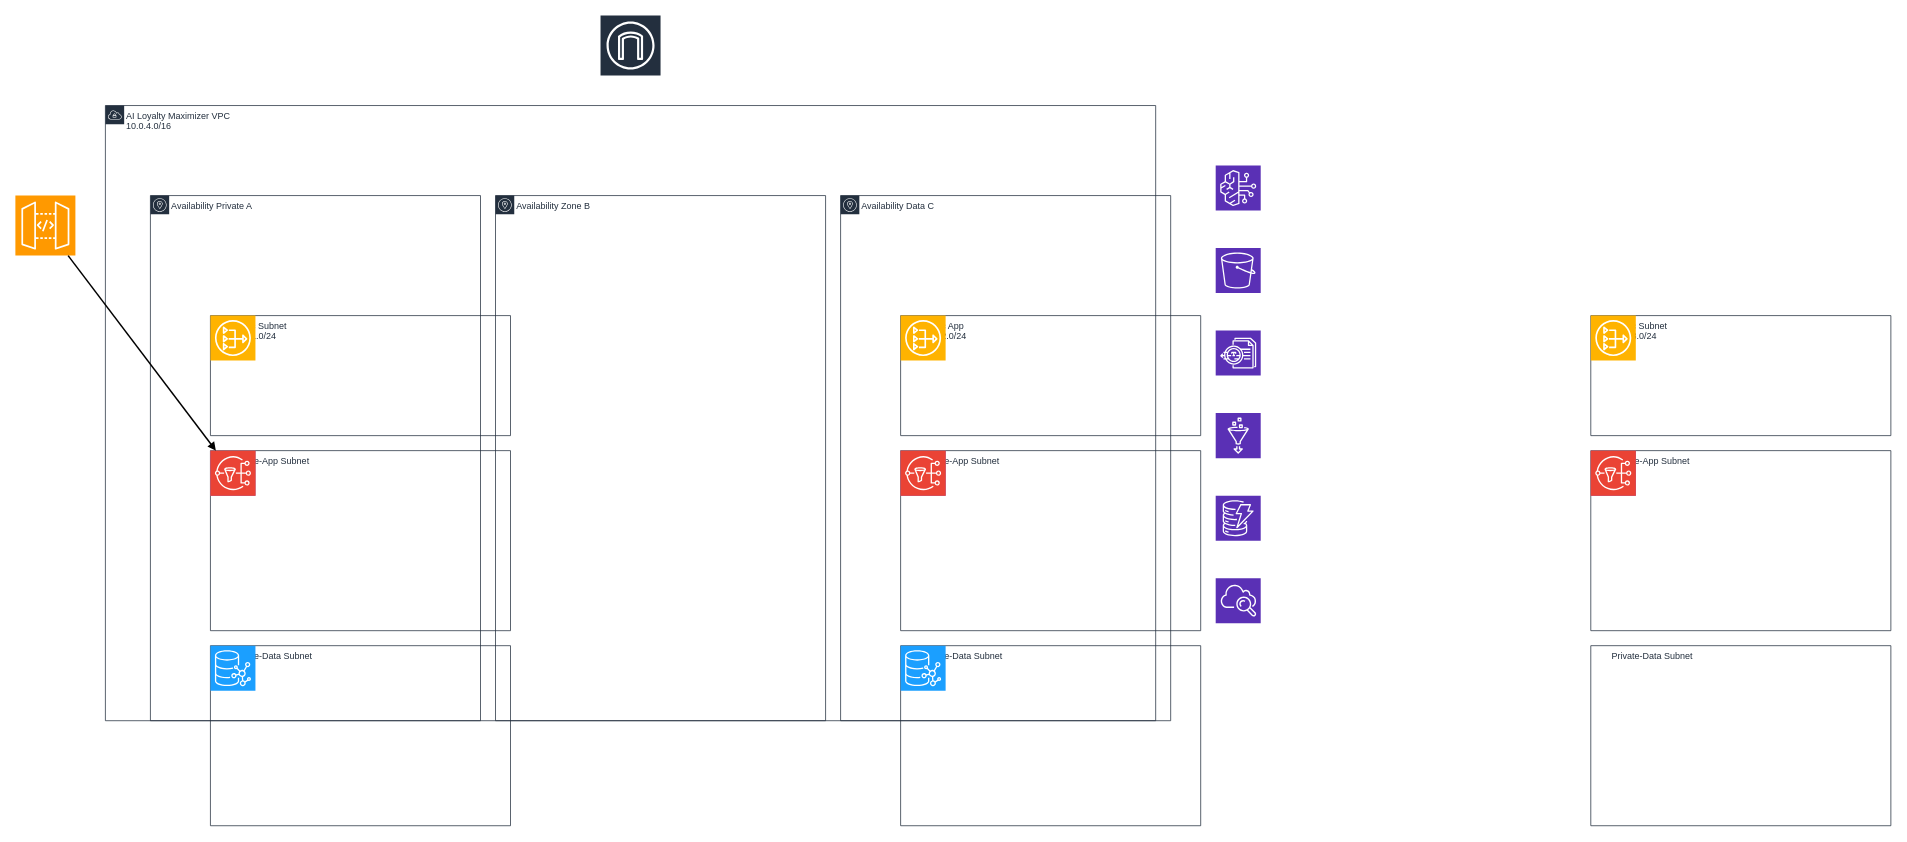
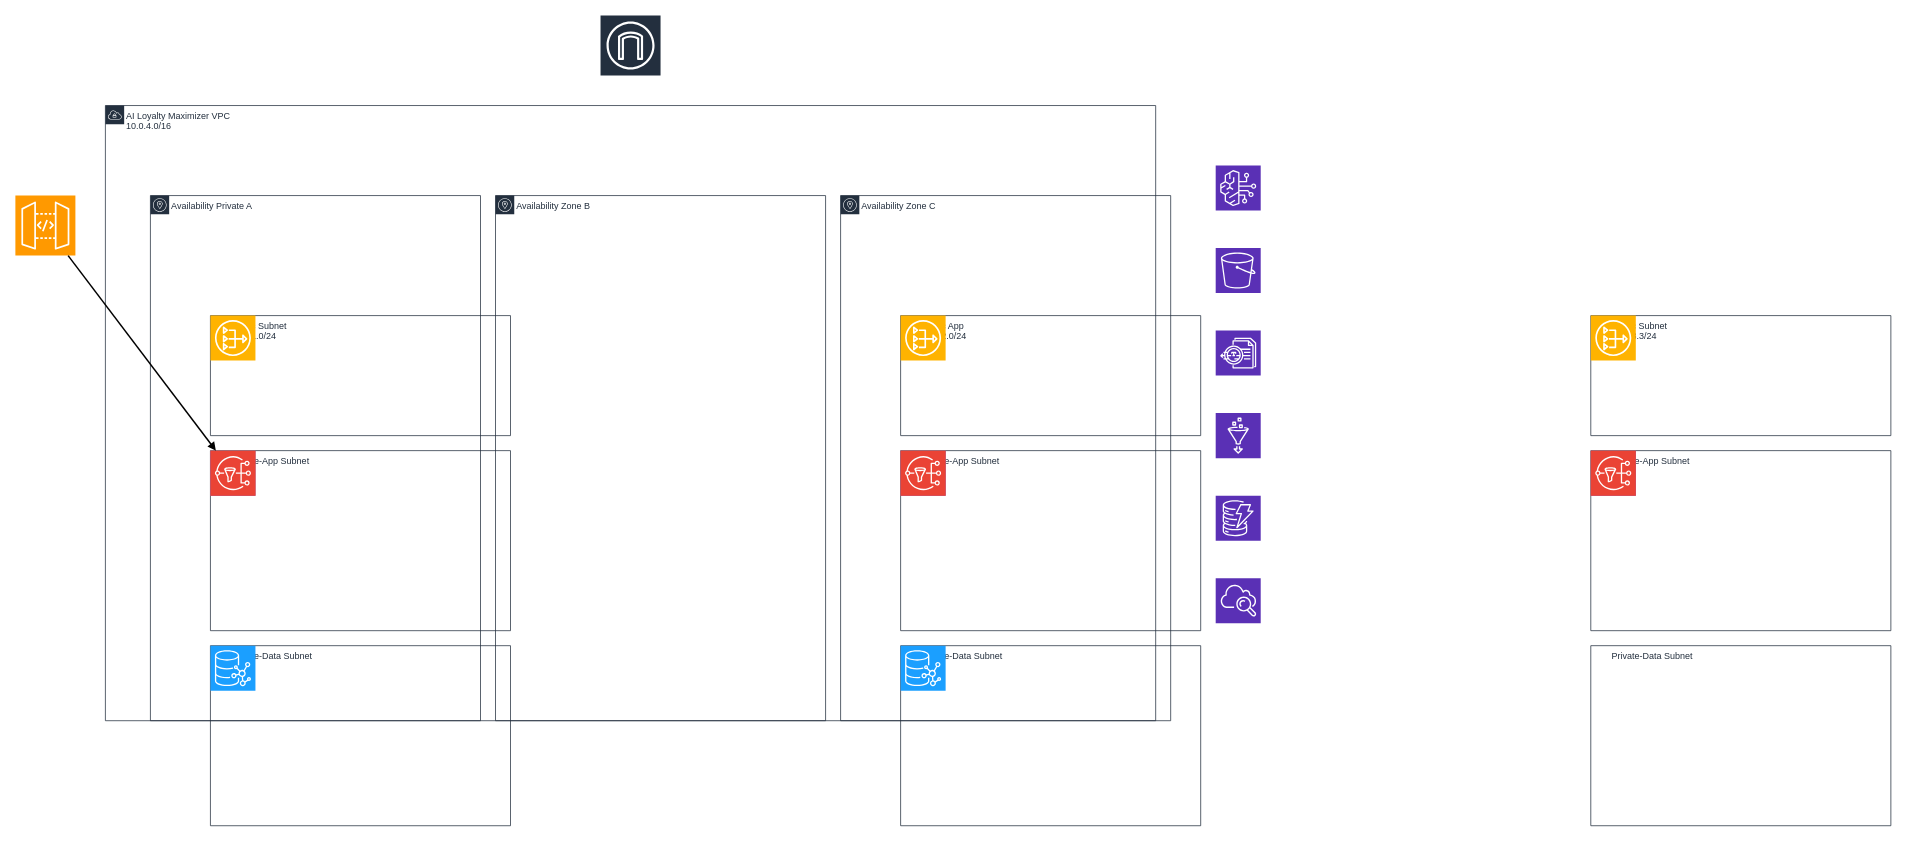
  <mxCell id="0" />
  <mxCell id="1" parent="0" />
  <mxCell id="2" parent="1" value="AI Loyalty Maximizer VPC&#10;10.0.4.0/16" style="shape=mxgraph.aws4.group;grIcon=mxgraph.aws4.group_vpc;fillColor=none;strokeColor=#232F3E;fontColor=#232F3E;html=1;verticalAlign=top;align=left;spacingLeft=26;" vertex="1"><mxGeometry x="140" y="140" width="1400" height="820" as="geometry" /></mxCell>
  <mxCell id="3" parent="2" value="Availability Private A" style="shape=mxgraph.aws4.group;grIcon=mxgraph.aws4.group_availability_zone;fillColor=none;strokeColor=#232F3E;fontColor=#232F3E;html=1;verticalAlign=top;align=left;spacingLeft=26;" vertex="1"><mxGeometry x="60.0" y="120" width="440.0" height="700" as="geometry" /></mxCell>
  <mxCell id="4" parent="2" value="Availability Zone B" style="shape=mxgraph.aws4.group;grIcon=mxgraph.aws4.group_availability_zone;fillColor=none;strokeColor=#232F3E;fontColor=#232F3E;html=1;verticalAlign=top;align=left;spacingLeft=26;" vertex="1"><mxGeometry x="520.0" y="120" width="440.0" height="700" as="geometry" /></mxCell>
- <mxCell id="5" parent="2" value="Availability Data C" style="shape=mxgraph.aws4.group;grIcon=mxgraph.aws4.group_availability_zone;fillColor=none;strokeColor=#232F3E;fontColor=#232F3E;html=1;verticalAlign=top;align=left;spacingLeft=26;" vertex="1"><mxGeometry x="980.0" y="120" width="440.0" height="700" as="geometry" /></mxCell>
+ <mxCell id="5" parent="2" value="Availability Zone C" style="shape=mxgraph.aws4.group;grIcon=mxgraph.aws4.group_availability_zone;fillColor=none;strokeColor=#232F3E;fontColor=#232F3E;html=1;verticalAlign=top;align=left;spacingLeft=26;" vertex="1"><mxGeometry x="980.0" y="120" width="440.0" height="700" as="geometry" /></mxCell>
  <mxCell id="6" parent="3" value="Public Subnet&#10;10.0.1.0/24" style="shape=mxgraph.aws4.group;grIcon=mxgraph.aws4.group_public_subnet;fillColor=none;strokeColor=#232F3E;fontColor=#232F3E;html=1;verticalAlign=top;align=left;spacingLeft=26;" vertex="1"><mxGeometry x="80.0" y="160" width="400.0" height="160" as="geometry" /></mxCell>
  <mxCell id="7" parent="3" value="Private-App Subnet" style="shape=mxgraph.aws4.group;grIcon=mxgraph.aws4.group_private_subnet;fillColor=none;strokeColor=#232F3E;fontColor=#232F3E;html=1;verticalAlign=top;align=left;spacingLeft=26;" vertex="1"><mxGeometry x="80.0" y="340" width="400.0" height="240" as="geometry" /></mxCell>
  <mxCell id="8" parent="3" value="Private-Data Subnet" style="shape=mxgraph.aws4.group;grIcon=mxgraph.aws4.group_private_subnet;fillColor=none;strokeColor=#232F3E;fontColor=#232F3E;html=1;verticalAlign=top;align=left;spacingLeft=26;" vertex="1"><mxGeometry x="80.0" y="600" width="400.0" height="240" as="geometry" /></mxCell>
  <mxCell id="9" parent="4" value="Public App&#10;10.0.2.0/24" style="shape=mxgraph.aws4.group;grIcon=mxgraph.aws4.group_public_subnet;fillColor=none;strokeColor=#232F3E;fontColor=#232F3E;html=1;verticalAlign=top;align=left;spacingLeft=26;" vertex="1"><mxGeometry x="540.0" y="160" width="400.0" height="160" as="geometry" /></mxCell>
  <mxCell id="10" parent="4" value="Private-App Subnet" style="shape=mxgraph.aws4.group;grIcon=mxgraph.aws4.group_private_subnet;fillColor=none;strokeColor=#232F3E;fontColor=#232F3E;html=1;verticalAlign=top;align=left;spacingLeft=26;" vertex="1"><mxGeometry x="540.0" y="340" width="400.0" height="240" as="geometry" /></mxCell>
  <mxCell id="11" parent="4" value="Private-Data Subnet" style="shape=mxgraph.aws4.group;grIcon=mxgraph.aws4.group_private_subnet;fillColor=none;strokeColor=#232F3E;fontColor=#232F3E;html=1;verticalAlign=top;align=left;spacingLeft=26;" vertex="1"><mxGeometry x="540.0" y="600" width="400.0" height="240" as="geometry" /></mxCell>
- <mxCell id="12" parent="5" value="Public Subnet&#10;10.0.3.0/24" style="shape=mxgraph.aws4.group;grIcon=mxgraph.aws4.group_public_subnet;fillColor=none;strokeColor=#232F3E;fontColor=#232F3E;html=1;verticalAlign=top;align=left;spacingLeft=26;" vertex="1"><mxGeometry x="1000.0" y="160" width="400.0" height="160" as="geometry" /></mxCell>
+ <mxCell id="12" parent="5" value="Public Subnet&#10;10.0.3.3/24" style="shape=mxgraph.aws4.group;grIcon=mxgraph.aws4.group_public_subnet;fillColor=none;strokeColor=#232F3E;fontColor=#232F3E;html=1;verticalAlign=top;align=left;spacingLeft=26;" vertex="1"><mxGeometry x="1000.0" y="160" width="400.0" height="160" as="geometry" /></mxCell>
  <mxCell id="13" parent="5" value="Private-App Subnet" style="shape=mxgraph.aws4.group;grIcon=mxgraph.aws4.group_private_subnet;fillColor=none;strokeColor=#232F3E;fontColor=#232F3E;html=1;verticalAlign=top;align=left;spacingLeft=26;" vertex="1"><mxGeometry x="1000.0" y="340" width="400.0" height="240" as="geometry" /></mxCell>
  <mxCell id="14" parent="5" value="Private-Data Subnet" style="shape=mxgraph.aws4.group;grIcon=mxgraph.aws4.group_private_subnet;fillColor=none;strokeColor=#232F3E;fontColor=#232F3E;html=1;verticalAlign=top;align=left;spacingLeft=26;" vertex="1"><mxGeometry x="1000.0" y="600" width="400.0" height="240" as="geometry" /></mxCell>
  <mxCell id="15" parent="6" style="shape=mxgraph.aws4.resourceIcon;resIcon=mxgraph.aws4.nat_gateway;fillColor=#FFB300;strokeColor=#FFFFFF;gradientColor=none;verticalLabelPosition=bottom;verticalAlign=top;html=1;" vertex="1"><mxGeometry x="0" y="0" width="60" height="60" as="geometry" /></mxCell>
  <mxCell id="16" parent="9" style="shape=mxgraph.aws4.resourceIcon;resIcon=mxgraph.aws4.nat_gateway;fillColor=#FFB300;strokeColor=#FFFFFF;gradientColor=none;verticalLabelPosition=bottom;verticalAlign=top;html=1;" vertex="1"><mxGeometry x="0" y="0" width="60" height="60" as="geometry" /></mxCell>
  <mxCell id="17" parent="12" style="shape=mxgraph.aws4.resourceIcon;resIcon=mxgraph.aws4.nat_gateway;fillColor=#FFB300;strokeColor=#FFFFFF;gradientColor=none;verticalLabelPosition=bottom;verticalAlign=top;html=1;" vertex="1"><mxGeometry x="0" y="0" width="60" height="60" as="geometry" /></mxCell>
  <mxCell id="18" parent="7" style="shape=mxgraph.aws4.resourceIcon;resIcon=mxgraph.aws4.lambda_function;fillColor=#F58A1F;strokeColor=#FFFFFF;gradientColor=none;verticalLabelPosition=bottom;verticalAlign=top;html=1;" vertex="1"><mxGeometry x="0" y="0" width="60" height="60" as="geometry" /></mxCell>
  <mxCell id="19" parent="7" style="shape=mxgraph.aws4.resourceIcon;resIcon=mxgraph.aws4.step_functions;fillColor=#8056E0;strokeColor=#FFFFFF;gradientColor=none;verticalLabelPosition=bottom;verticalAlign=top;html=1;" vertex="1"><mxGeometry x="0" y="0" width="60" height="60" as="geometry" /></mxCell>
  <mxCell id="20" parent="7" style="shape=mxgraph.aws4.resourceIcon;resIcon=mxgraph.aws4.sns;fillColor=#EA4335;strokeColor=#FFFFFF;gradientColor=none;verticalLabelPosition=bottom;verticalAlign=top;html=1;" vertex="1"><mxGeometry x="0" y="0" width="60" height="60" as="geometry" /></mxCell>
  <mxCell id="21" parent="10" style="shape=mxgraph.aws4.resourceIcon;resIcon=mxgraph.aws4.lambda_function;fillColor=#F58A1F;strokeColor=#FFFFFF;gradientColor=none;verticalLabelPosition=bottom;verticalAlign=top;html=1;" vertex="1"><mxGeometry x="0" y="0" width="60" height="60" as="geometry" /></mxCell>
  <mxCell id="22" parent="10" style="shape=mxgraph.aws4.resourceIcon;resIcon=mxgraph.aws4.step_functions;fillColor=#8056E0;strokeColor=#FFFFFF;gradientColor=none;verticalLabelPosition=bottom;verticalAlign=top;html=1;" vertex="1"><mxGeometry x="0" y="0" width="60" height="60" as="geometry" /></mxCell>
  <mxCell id="23" parent="10" style="shape=mxgraph.aws4.resourceIcon;resIcon=mxgraph.aws4.sns;fillColor=#EA4335;strokeColor=#FFFFFF;gradientColor=none;verticalLabelPosition=bottom;verticalAlign=top;html=1;" vertex="1"><mxGeometry x="0" y="0" width="60" height="60" as="geometry" /></mxCell>
  <mxCell id="24" parent="13" style="shape=mxgraph.aws4.resourceIcon;resIcon=mxgraph.aws4.lambda_function;fillColor=#F58A1F;strokeColor=#FFFFFF;gradientColor=none;verticalLabelPosition=bottom;verticalAlign=top;html=1;" vertex="1"><mxGeometry x="0" y="0" width="60" height="60" as="geometry" /></mxCell>
  <mxCell id="25" parent="13" style="shape=mxgraph.aws4.resourceIcon;resIcon=mxgraph.aws4.step_functions;fillColor=#8056E0;strokeColor=#FFFFFF;gradientColor=none;verticalLabelPosition=bottom;verticalAlign=top;html=1;" vertex="1"><mxGeometry x="0" y="0" width="60" height="60" as="geometry" /></mxCell>
  <mxCell id="26" parent="13" style="shape=mxgraph.aws4.resourceIcon;resIcon=mxgraph.aws4.sns;fillColor=#EA4335;strokeColor=#FFFFFF;gradientColor=none;verticalLabelPosition=bottom;verticalAlign=top;html=1;" vertex="1"><mxGeometry x="0" y="0" width="60" height="60" as="geometry" /></mxCell>
  <mxCell id="27" parent="8" style="shape=mxgraph.aws4.resourceIcon;resIcon=mxgraph.aws4.neptune;fillColor=#1B9FFF;strokeColor=#FFFFFF;gradientColor=none;verticalLabelPosition=bottom;verticalAlign=top;html=1;" vertex="1"><mxGeometry x="0" y="0" width="60" height="60" as="geometry" /></mxCell>
  <mxCell id="28" parent="11" style="shape=mxgraph.aws4.resourceIcon;resIcon=mxgraph.aws4.neptune;fillColor=#1B9FFF;strokeColor=#FFFFFF;gradientColor=none;verticalLabelPosition=bottom;verticalAlign=top;html=1;" vertex="1"><mxGeometry x="0" y="0" width="60" height="60" as="geometry" /></mxCell>
  <mxCell id="29" parent="1" style="shape=mxgraph.aws4.resourceIcon;resIcon=mxgraph.aws4.internet_gateway;fillColor=#232F3E;strokeColor=#FFFFFF;gradientColor=none;verticalLabelPosition=bottom;verticalAlign=top;html=1;" vertex="1"><mxGeometry x="800" y="20" width="80" height="80" as="geometry" /></mxCell>
  <mxCell id="30" parent="1" style="shape=mxgraph.aws4.resourceIcon;resIcon=mxgraph.aws4.api_gateway;fillColor=#FF9900;strokeColor=#FFFFFF;gradientColor=none;verticalLabelPosition=bottom;verticalAlign=top;html=1;" vertex="1"><mxGeometry x="20" y="260" width="80" height="80" as="geometry" /></mxCell>
  <mxCell id="31" parent="1" style="shape=mxgraph.aws4.resourceIcon;resIcon=mxgraph.aws4.bedrock;fillColor=#5A30B5;strokeColor=#FFFFFF;gradientColor=none;verticalLabelPosition=bottom;verticalAlign=top;html=1;" vertex="1"><mxGeometry x="1620" y="220" width="60" height="60" as="geometry" /></mxCell>
  <mxCell id="32" parent="1" style="shape=mxgraph.aws4.resourceIcon;resIcon=mxgraph.aws4.s3;fillColor=#5A30B5;strokeColor=#FFFFFF;gradientColor=none;verticalLabelPosition=bottom;verticalAlign=top;html=1;" vertex="1"><mxGeometry x="1620" y="330" width="60" height="60" as="geometry" /></mxCell>
  <mxCell id="33" parent="1" style="shape=mxgraph.aws4.resourceIcon;resIcon=mxgraph.aws4.textract;fillColor=#5A30B5;strokeColor=#FFFFFF;gradientColor=none;verticalLabelPosition=bottom;verticalAlign=top;html=1;" vertex="1"><mxGeometry x="1620" y="440" width="60" height="60" as="geometry" /></mxCell>
  <mxCell id="34" parent="1" style="shape=mxgraph.aws4.resourceIcon;resIcon=mxgraph.aws4.glue;fillColor=#5A30B5;strokeColor=#FFFFFF;gradientColor=none;verticalLabelPosition=bottom;verticalAlign=top;html=1;" vertex="1"><mxGeometry x="1620" y="550" width="60" height="60" as="geometry" /></mxCell>
  <mxCell id="35" parent="1" style="shape=mxgraph.aws4.resourceIcon;resIcon=mxgraph.aws4.dynamodb;fillColor=#5A30B5;strokeColor=#FFFFFF;gradientColor=none;verticalLabelPosition=bottom;verticalAlign=top;html=1;" vertex="1"><mxGeometry x="1620" y="660" width="60" height="60" as="geometry" /></mxCell>
  <mxCell id="36" parent="1" style="shape=mxgraph.aws4.resourceIcon;resIcon=mxgraph.aws4.cloudwatch;fillColor=#5A30B5;strokeColor=#FFFFFF;gradientColor=none;verticalLabelPosition=bottom;verticalAlign=top;html=1;" vertex="1"><mxGeometry x="1620" y="770" width="60" height="60" as="geometry" /></mxCell>
  <mxCell id="37" parent="1" style="endArrow=block;endFill=1;strokeWidth=2;" edge="1" source="30" target="18"><mxGeometry relative="1" as="geometry" /></mxCell>
